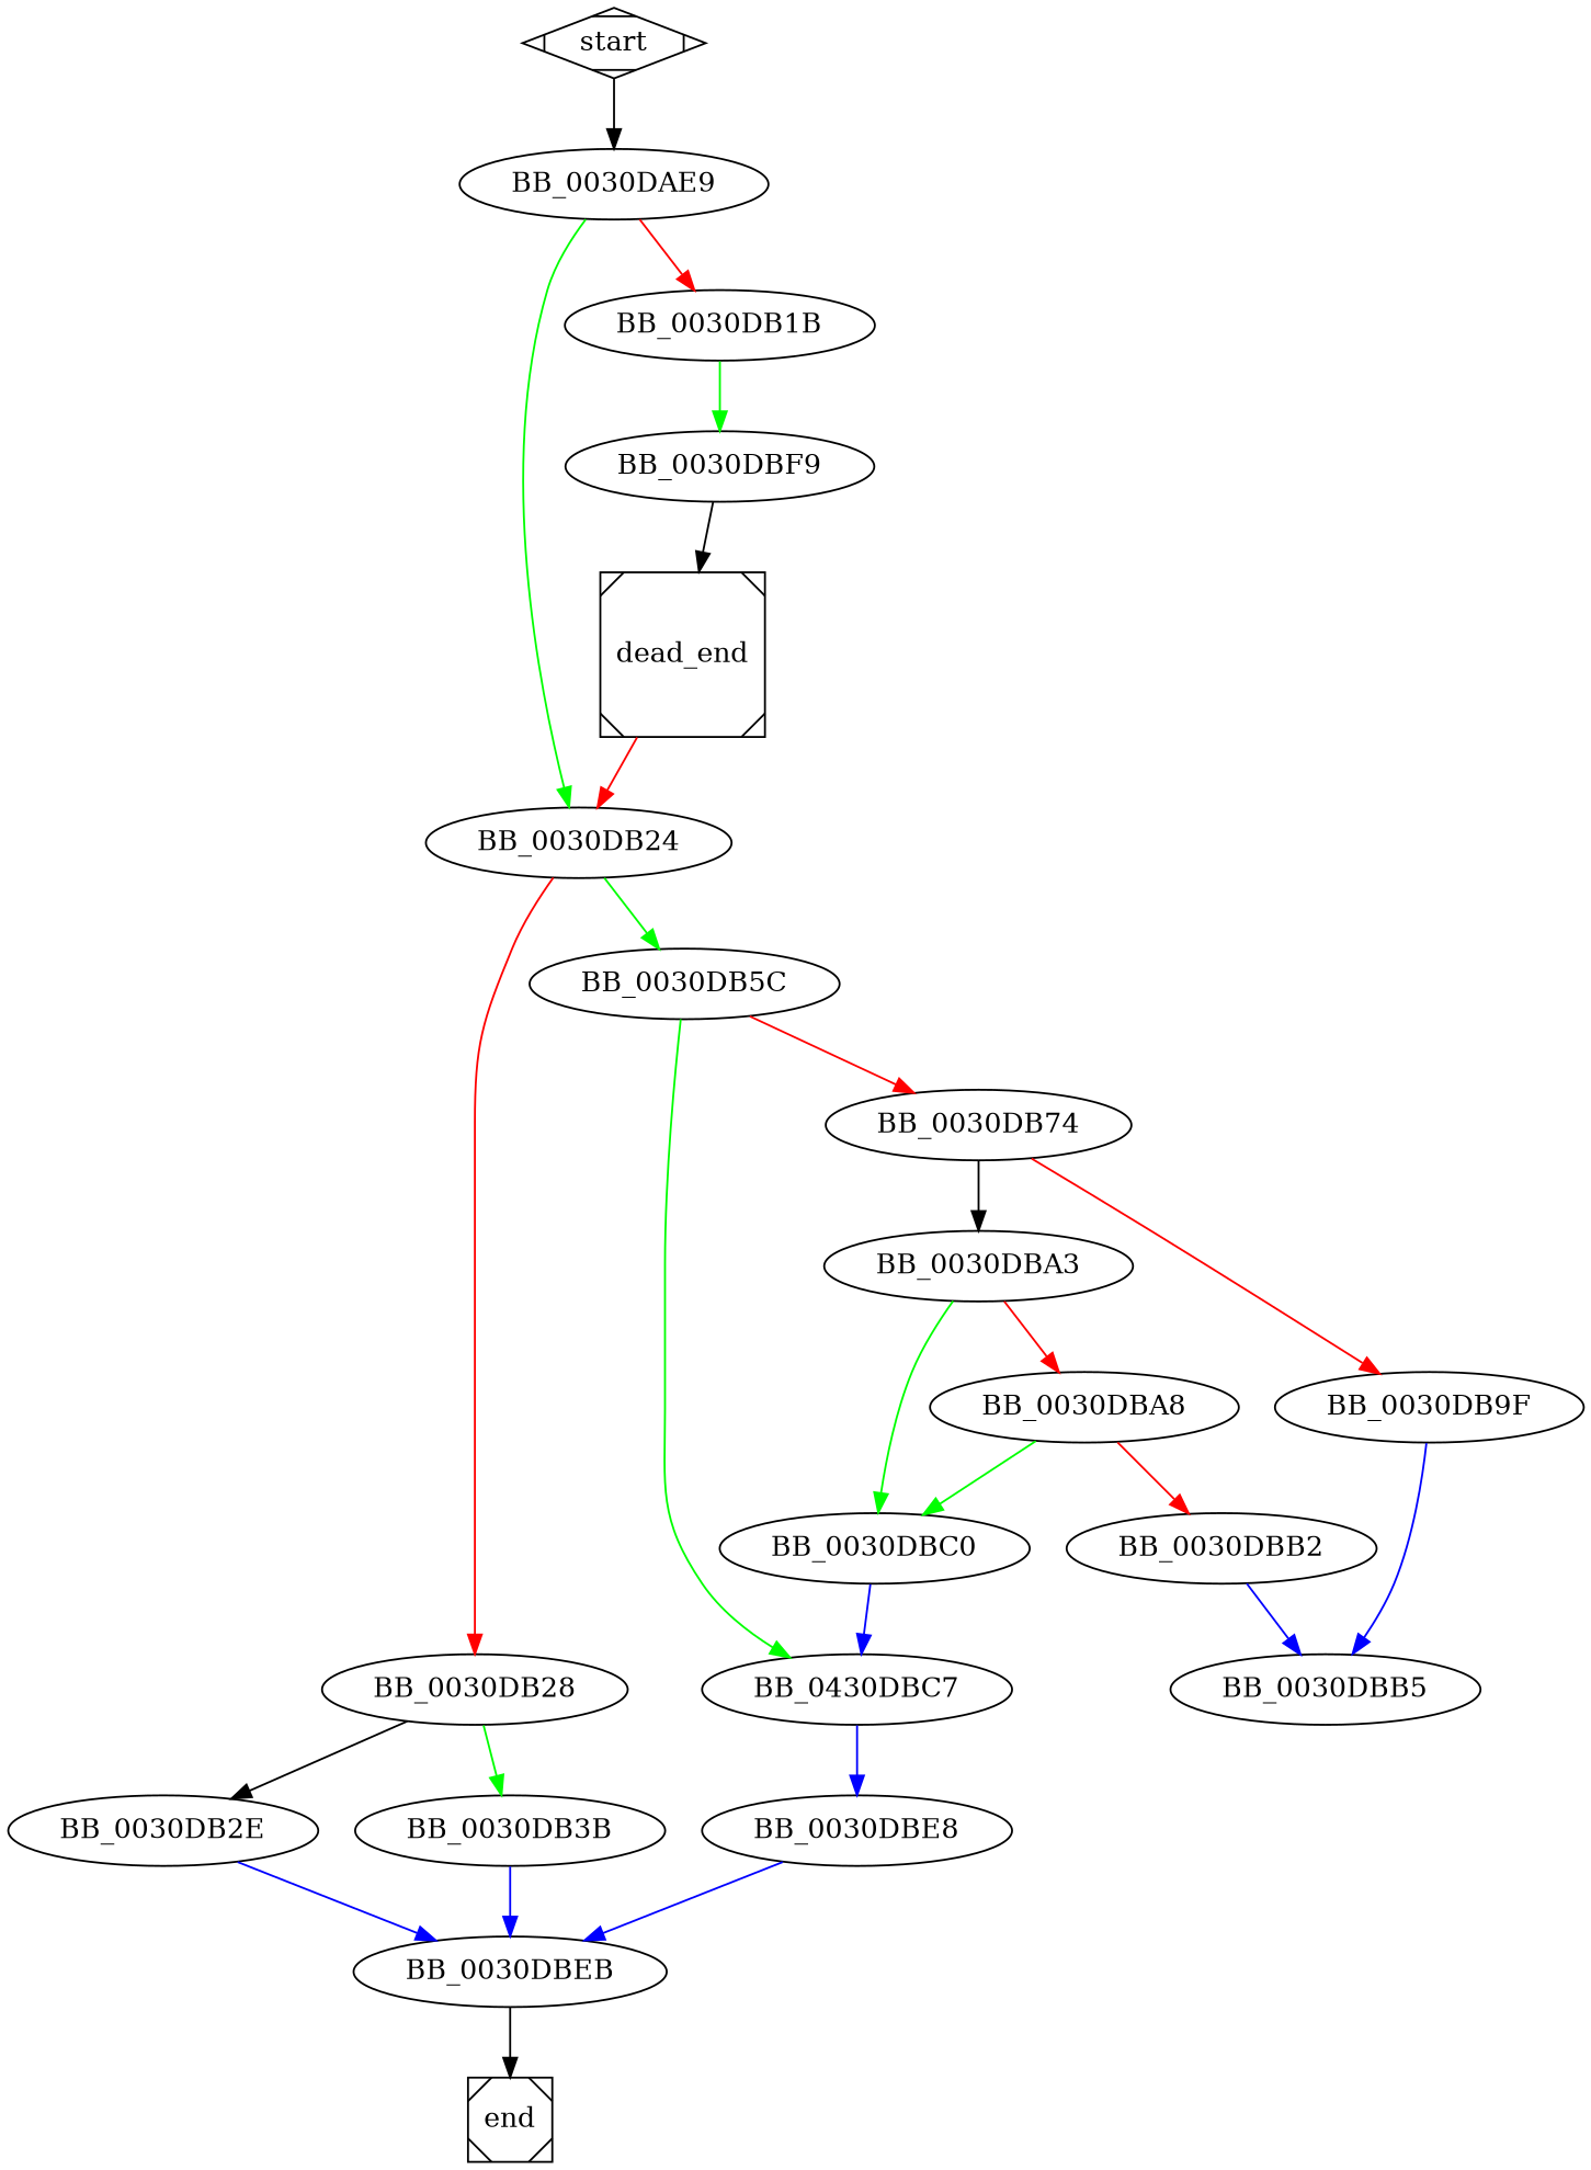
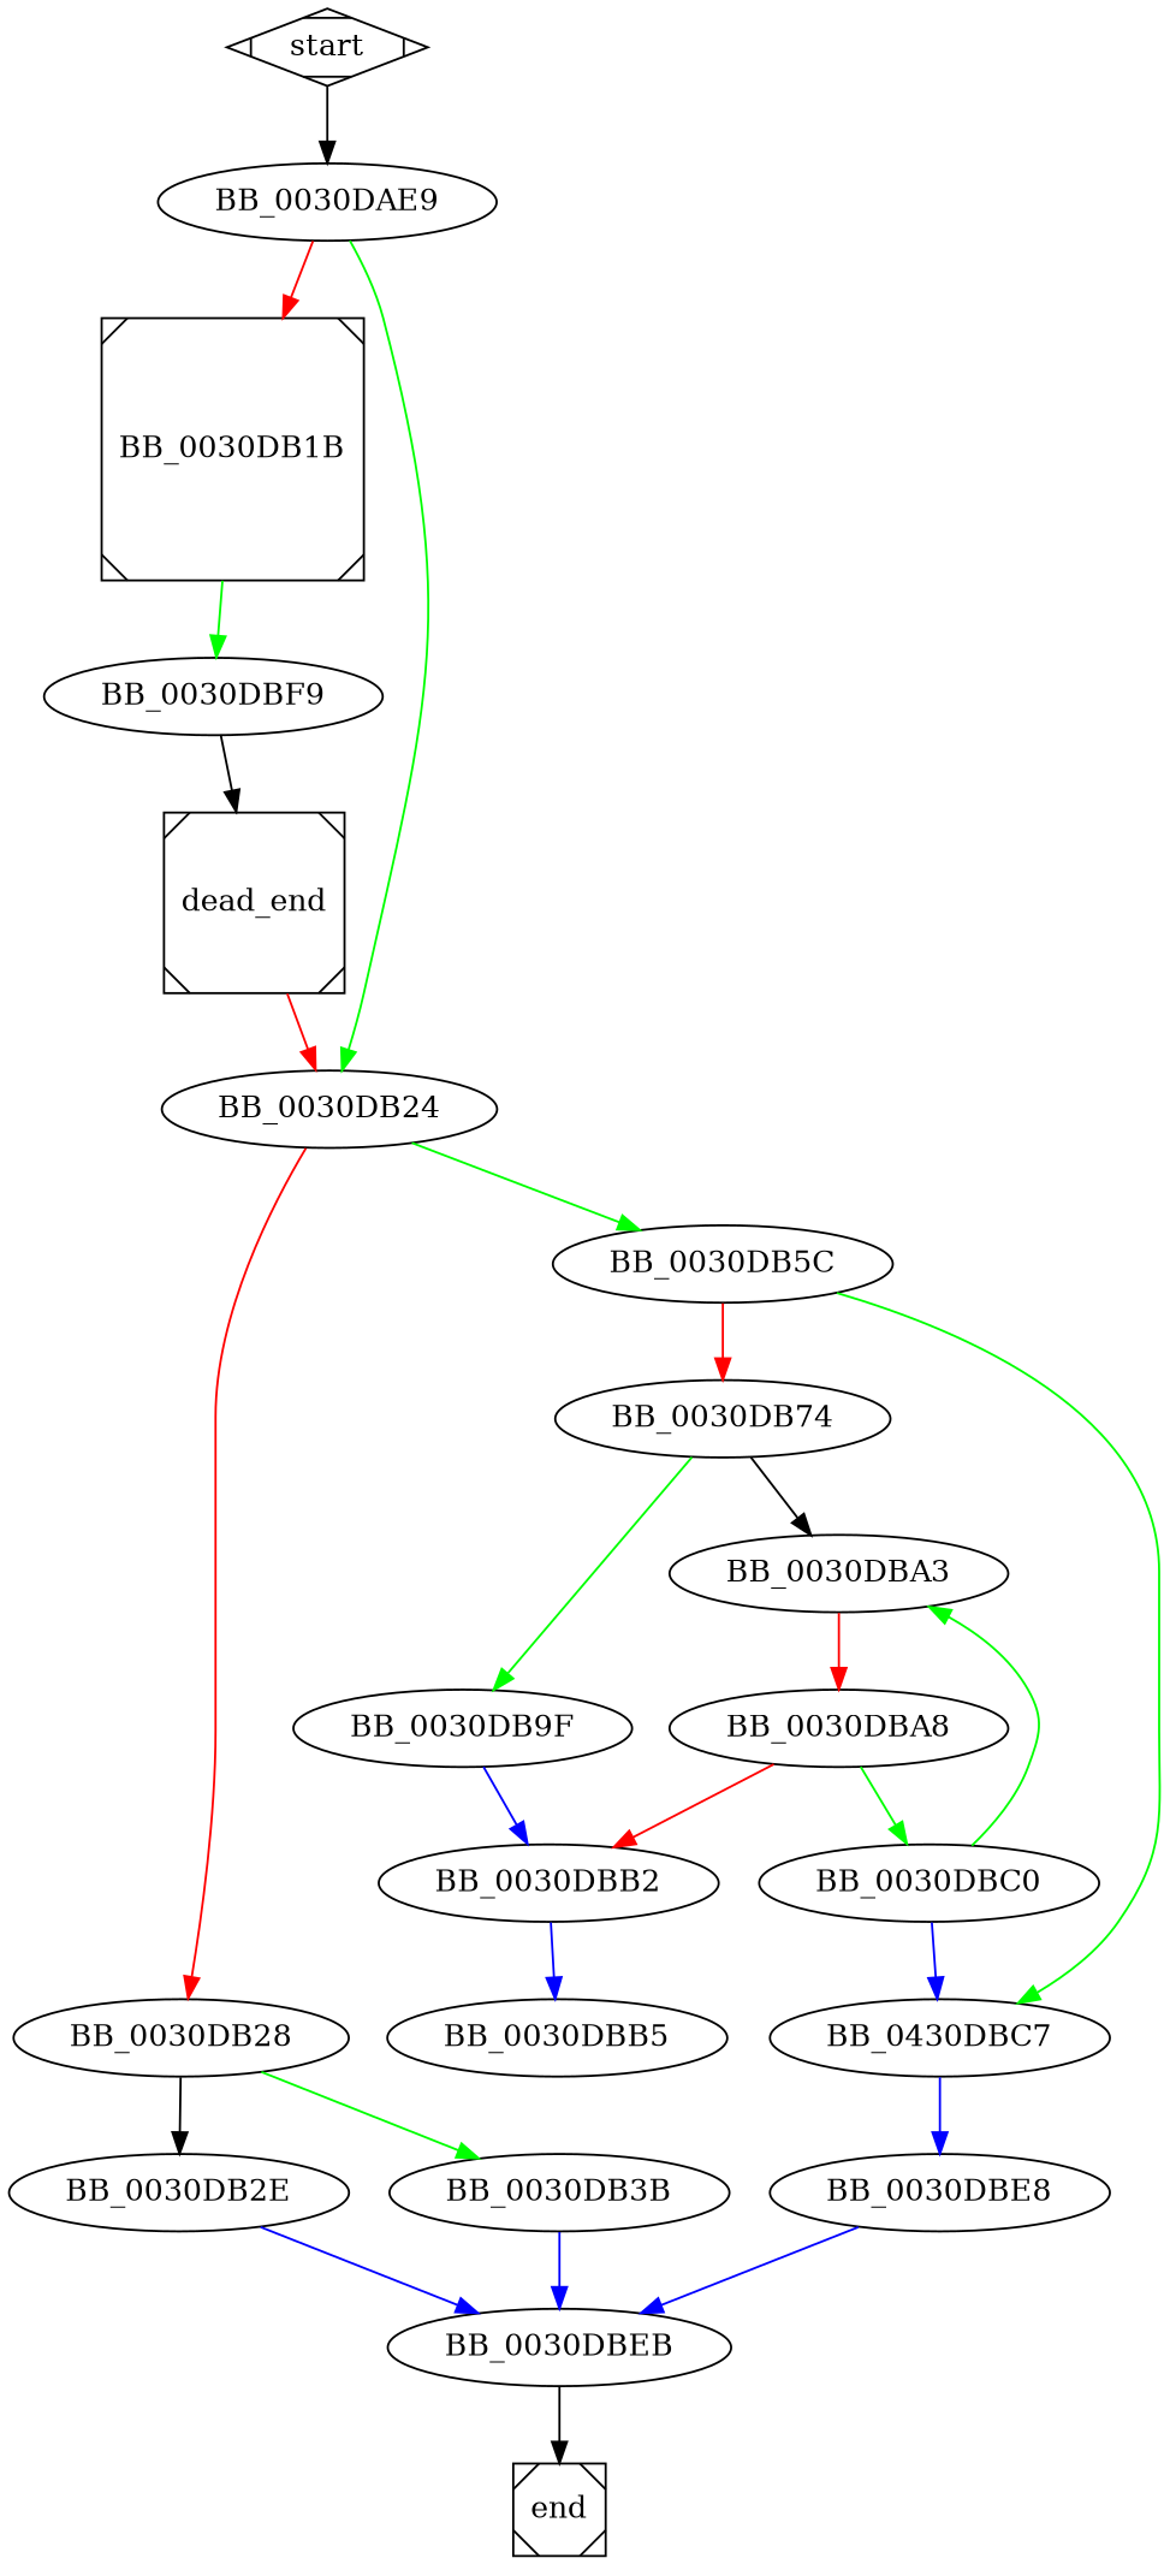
  digraph {
    edge [color=red]
    start [shape=Mdiamond]
    BB_0030DAE9
-   BB_0030DB1B
+   BB_0030DB1B [shape=Msquare]
    BB_0030DB24
    BB_0030DBF9
    BB_0030DB28
    BB_0030DB5C
    dead_end [shape=Msquare]
    BB_0030DB2E
    BB_0030DB3B
    BB_0030DB74
    n12 [label=BB_0430DBC7]
    BB_0030DBEB
    BB_0030DB9F
    BB_0030DBA3
    BB_0030DBE8
    end [shape=Msquare]
    BB_0030DBB5
    BB_0030DBA8
    BB_0030DBC0
    BB_0030DBB2
    start -> BB_0030DAE9 [color=""]
    BB_0030DAE9 -> BB_0030DB1B
    BB_0030DAE9 -> BB_0030DB24 [color=green]
    BB_0030DB1B -> BB_0030DBF9 [color=green]
    BB_0030DB24 -> BB_0030DB28
    BB_0030DB24 -> BB_0030DB5C [color=green]
    BB_0030DBF9 -> dead_end [color=""]
    BB_0030DB28 -> BB_0030DB2E [color=black]
    BB_0030DB28 -> BB_0030DB3B [color=green]
    BB_0030DB5C -> BB_0030DB74
    BB_0030DB5C -> n12 [color=green]
    dead_end -> BB_0030DB24
    BB_0030DB2E -> BB_0030DBEB [color=blue]
    BB_0030DB3B -> BB_0030DBEB [color=blue]
-   BB_0030DB74 -> BB_0030DB9F
+   BB_0030DB74 -> BB_0030DB9F [color=green]
    BB_0030DB74 -> BB_0030DBA3 [color=black]
    n12 -> BB_0030DBE8 [color=blue]
    BB_0030DBEB -> end [color=""]
-   BB_0030DB9F -> BB_0030DBB5 [color=blue]
+   BB_0030DB9F -> BB_0030DBB2 [color=blue]
    BB_0030DBA3 -> BB_0030DBA8
-   BB_0030DBA3 -> BB_0030DBC0 [color=green]
+   BB_0030DBC0 -> BB_0030DBA3 [color=green]
    BB_0030DBE8 -> BB_0030DBEB [color=blue]
    BB_0030DBA8 -> BB_0030DBC0 [color=green]
    BB_0030DBA8 -> BB_0030DBB2
    BB_0030DBC0 -> n12 [color=blue]
    BB_0030DBB2 -> BB_0030DBB5 [color=blue]
  }
